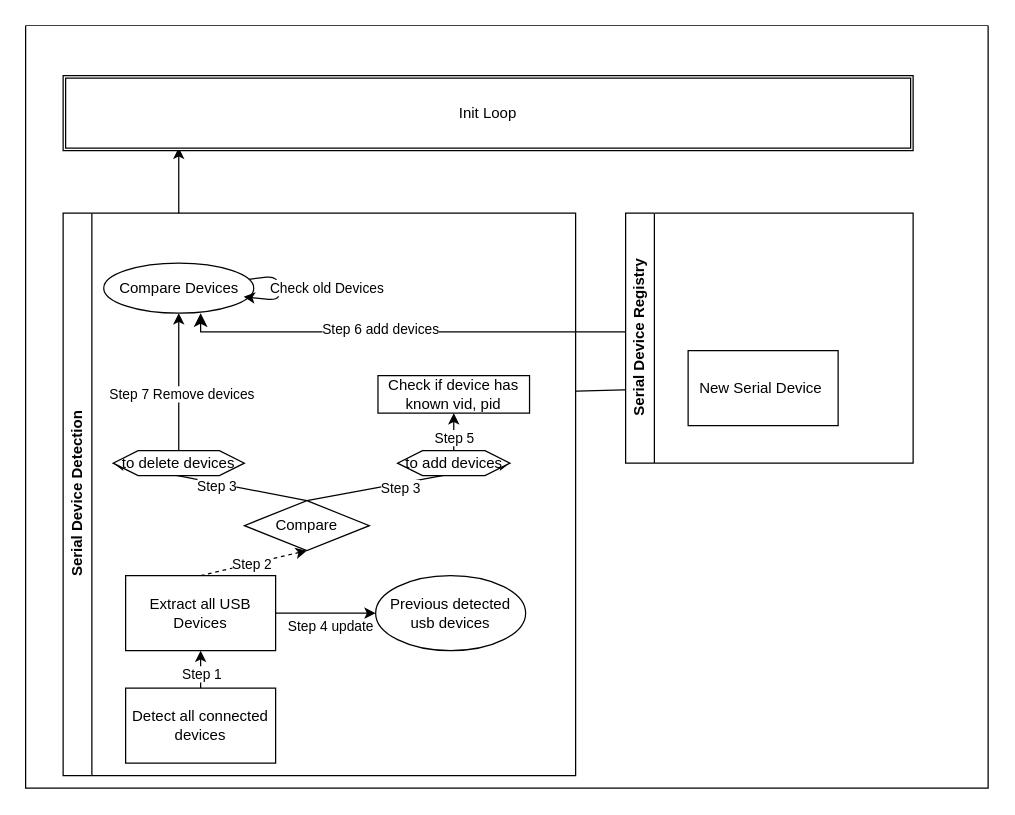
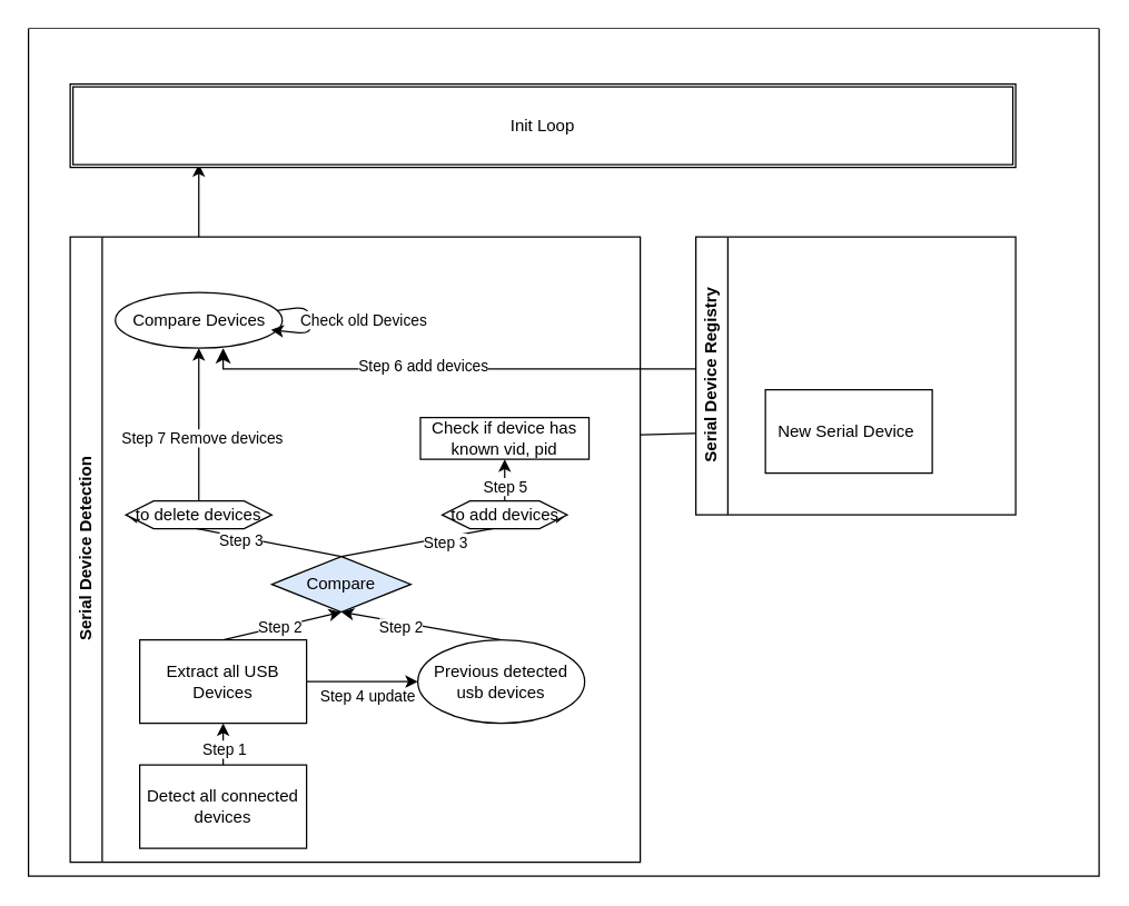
  <mxCell id="0" />
  <mxCell id="1" parent="0" />
  <mxCell id="2" value="" style="swimlane;startSize=0;swimlaneFillColor=default;" vertex="1" parent="1"><mxGeometry x="20" y="20" width="770" height="610" as="geometry" /></mxCell>
  <mxCell id="3" style="edgeStyle=none;html=1;entryX=0.136;entryY=0.96;entryDx=0;entryDy=0;entryPerimeter=0;" parent="1" source="28" target="36" edge="1"><mxGeometry relative="1" as="geometry" /></mxCell>
  <mxCell id="4" style="edgeStyle=none;html=1;entryX=0;entryY=0.5;entryDx=0;entryDy=0;" parent="1" source="25" target="35" edge="1"><mxGeometry relative="1" as="geometry" /></mxCell>
  <mxCell id="5" value="Serial Device Detection" style="swimlane;horizontal=0;whiteSpace=wrap;html=1;swimlaneFillColor=#FFFFFF;" parent="1" vertex="1"><mxGeometry x="50" y="170" width="410" height="450" as="geometry" /></mxCell>
  <mxCell id="6" style="edgeStyle=none;html=1;exitX=0.5;exitY=0;exitDx=0;exitDy=0;entryX=0.5;entryY=1;entryDx=0;entryDy=0;" parent="5" source="8" target="13" edge="1"><mxGeometry relative="1" as="geometry" /></mxCell>
  <mxCell id="7" value="Step 1" style="edgeLabel;html=1;align=center;verticalAlign=middle;resizable=0;points=[];" parent="6" vertex="1" connectable="0"><mxGeometry x="-0.23" relative="1" as="geometry"><mxPoint as="offset" /></mxGeometry></mxCell>
  <mxCell id="8" value="Detect all connected devices" style="rounded=0;whiteSpace=wrap;html=1;" parent="5" vertex="1"><mxGeometry x="50" y="380" width="120" height="60" as="geometry" /></mxCell>
- <mxCell id="9" style="edgeStyle=none;html=1;exitX=0.5;exitY=0;exitDx=0;exitDy=0;entryX=0.5;entryY=1;entryDx=0;entryDy=0;dashed=1;" parent="5" source="13" target="20" edge="1"><mxGeometry relative="1" as="geometry" /></mxCell>
+ <mxCell id="9" style="edgeStyle=none;html=1;exitX=0.5;exitY=0;exitDx=0;exitDy=0;entryX=0.5;entryY=1;entryDx=0;entryDy=0;" parent="5" source="13" target="20" edge="1"><mxGeometry relative="1" as="geometry" /></mxCell>
  <mxCell id="10" value="Step 2" style="edgeLabel;html=1;align=center;verticalAlign=middle;resizable=0;points=[];" parent="9" vertex="1" connectable="0"><mxGeometry x="-0.03" relative="1" as="geometry"><mxPoint as="offset" /></mxGeometry></mxCell>
  <mxCell id="11" style="edgeStyle=none;html=1;entryX=0;entryY=0.5;entryDx=0;entryDy=0;" parent="5" source="13" target="29" edge="1"><mxGeometry relative="1" as="geometry"><mxPoint x="260.0" y="320" as="targetPoint" /></mxGeometry></mxCell>
  <mxCell id="12" value="Step 4 update" style="edgeLabel;html=1;align=center;verticalAlign=middle;resizable=0;points=[];" parent="11" vertex="1" connectable="0"><mxGeometry x="-0.271" y="-2" relative="1" as="geometry"><mxPoint x="14" y="8" as="offset" /></mxGeometry></mxCell>
  <mxCell id="13" value="Extract all USB Devices" style="rounded=0;whiteSpace=wrap;html=1;" parent="5" vertex="1"><mxGeometry x="50" y="290" width="120" height="60" as="geometry" /></mxCell>
+ <mxCell id="14" style="edgeStyle=none;html=1;exitX=0.5;exitY=0;exitDx=0;exitDy=0;entryX=0.5;entryY=1;entryDx=0;entryDy=0;" parent="5" source="29" target="20" edge="1"><mxGeometry relative="1" as="geometry"><mxPoint x="200" y="270" as="targetPoint" /><mxPoint x="320.0" y="350" as="sourcePoint" /></mxGeometry></mxCell>
+ <mxCell id="15" value="Step 2" style="edgeLabel;html=1;align=center;verticalAlign=middle;resizable=0;points=[];" parent="14" vertex="1" connectable="0"><mxGeometry x="0.257" y="3" relative="1" as="geometry"><mxPoint as="offset" /></mxGeometry></mxCell>
  <mxCell id="16" style="edgeStyle=none;html=1;exitX=0.5;exitY=0;exitDx=0;exitDy=0;entryX=1;entryY=0.5;entryDx=0;entryDy=0;" parent="5" source="20" target="21" edge="1"><mxGeometry relative="1" as="geometry" /></mxCell>
  <mxCell id="17" value="Step 3" style="edgeLabel;html=1;align=center;verticalAlign=middle;resizable=0;points=[];" parent="16" vertex="1" connectable="0"><mxGeometry x="-0.089" y="-3" relative="1" as="geometry"><mxPoint as="offset" /></mxGeometry></mxCell>
  <mxCell id="18" style="edgeStyle=none;html=1;exitX=0.5;exitY=0;exitDx=0;exitDy=0;entryX=0;entryY=0.5;entryDx=0;entryDy=0;" parent="5" source="20" target="24" edge="1"><mxGeometry relative="1" as="geometry" /></mxCell>
  <mxCell id="19" value="Step 3" style="edgeLabel;html=1;align=center;verticalAlign=middle;resizable=0;points=[];" parent="18" vertex="1" connectable="0"><mxGeometry x="-0.069" y="2" relative="1" as="geometry"><mxPoint as="offset" /></mxGeometry></mxCell>
- <mxCell id="20" value="Compare" style="rhombus;whiteSpace=wrap;html=1;" parent="5" vertex="1"><mxGeometry x="145" y="230" width="100" height="40" as="geometry" /></mxCell>
+ <mxCell id="20" value="Compare" style="rhombus;whiteSpace=wrap;html=1;fillColor=#dae8fc;" parent="5" vertex="1"><mxGeometry x="145" y="230" width="100" height="40" as="geometry" /></mxCell>
  <mxCell id="21" value="to add devices&lt;span style=&quot;font-family: monospace; font-size: 0px; text-align: start; text-wrap-mode: nowrap;&quot;&gt;%3CmxGraphModel%3E%3Croot%3E%3CmxCell%20id%3D%220%22%2F%3E%3CmxCell%20id%3D%221%22%20parent%3D%220%22%2F%3E%3CmxCell%20id%3D%222%22%20value%3D%22Connected%20Devices%22%20style%3D%22rounded%3D0%3BwhiteSpace%3Dwrap%3Bhtml%3D1%3B%22%20vertex%3D%221%22%20parent%3D%221%22%3E%3CmxGeometry%20x%3D%22240%22%20y%3D%22460%22%20width%3D%22120%22%20height%3D%2260%22%20as%3D%22geometry%22%2F%3E%3C%2FmxCell%3E%3C%2Froot%3E%3C%2FmxGraphModel%3E&lt;/span&gt;" style="shape=hexagon;perimeter=hexagonPerimeter2;whiteSpace=wrap;html=1;fixedSize=1;" parent="5" vertex="1"><mxGeometry x="267.5" y="190" width="90" height="20" as="geometry" /></mxCell>
  <mxCell id="22" style="edgeStyle=none;html=1;exitX=0.5;exitY=0;exitDx=0;exitDy=0;entryX=0.5;entryY=1;entryDx=0;entryDy=0;" parent="5" source="24" target="28" edge="1"><mxGeometry relative="1" as="geometry"><mxPoint x="270.0" y="70" as="targetPoint" /></mxGeometry></mxCell>
  <mxCell id="23" value="&lt;span style=&quot;color: rgb(0, 0, 0);&quot;&gt;Step 7 Remove devices&lt;/span&gt;" style="edgeLabel;html=1;align=center;verticalAlign=middle;resizable=0;points=[];" parent="22" vertex="1" connectable="0"><mxGeometry x="-0.157" y="-2" relative="1" as="geometry"><mxPoint as="offset" /></mxGeometry></mxCell>
  <mxCell id="24" value="to delete devices" style="shape=hexagon;perimeter=hexagonPerimeter2;whiteSpace=wrap;html=1;fixedSize=1;" parent="5" vertex="1"><mxGeometry x="40" y="190" width="105" height="20" as="geometry" /></mxCell>
  <mxCell id="25" value="Check if device has known vid, pid" style="rounded=0;whiteSpace=wrap;html=1;" parent="5" vertex="1"><mxGeometry x="251.88" y="130" width="121.25" height="30" as="geometry" /></mxCell>
  <mxCell id="26" style="edgeStyle=none;html=1;exitX=0.5;exitY=0;exitDx=0;exitDy=0;" parent="5" source="21" target="25" edge="1"><mxGeometry relative="1" as="geometry"><mxPoint x="100.121" y="170" as="targetPoint" /></mxGeometry></mxCell>
  <mxCell id="27" value="Step 5" style="edgeLabel;html=1;align=center;verticalAlign=middle;resizable=0;points=[];" parent="26" vertex="1" connectable="0"><mxGeometry x="-0.251" relative="1" as="geometry"><mxPoint as="offset" /></mxGeometry></mxCell>
  <mxCell id="28" value="&lt;span style=&quot;color: rgb(0, 0, 0);&quot;&gt;Compare Devices&lt;/span&gt;" style="ellipse;whiteSpace=wrap;html=1;" parent="5" vertex="1"><mxGeometry x="32.5" y="40" width="120" height="40" as="geometry" /></mxCell>
  <mxCell id="29" value="&lt;span style=&quot;color: rgb(0, 0, 0);&quot;&gt;Previous detected usb devices&lt;/span&gt;" style="ellipse;whiteSpace=wrap;html=1;" parent="5" vertex="1"><mxGeometry x="250" y="290" width="120" height="60" as="geometry" /></mxCell>
  <mxCell id="30" style="edgeStyle=none;html=1;entryX=0.933;entryY=0.67;entryDx=0;entryDy=0;entryPerimeter=0;" parent="5" source="28" target="28" edge="1"><mxGeometry relative="1" as="geometry" /></mxCell>
  <mxCell id="31" value="Check old Devices" style="edgeLabel;html=1;align=center;verticalAlign=middle;resizable=0;points=[];" parent="30" vertex="1" connectable="0"><mxGeometry x="0.127" y="1" relative="1" as="geometry"><mxPoint x="37" y="-7" as="offset" /></mxGeometry></mxCell>
  <mxCell id="32" value="" style="edgeStyle=elbowEdgeStyle;elbow=vertical;endArrow=classic;html=1;curved=0;rounded=0;endSize=8;startSize=8;exitX=0.5;exitY=0;exitDx=0;exitDy=0;entryX=1;entryY=1;entryDx=0;entryDy=0;" parent="5" edge="1" source="35"><mxGeometry width="50" height="50" relative="1" as="geometry"><mxPoint x="555.07" y="120.86" as="sourcePoint" /><mxPoint x="109.996" y="80.002" as="targetPoint" /></mxGeometry></mxCell>
  <mxCell id="33" value="&lt;span style=&quot;color: rgb(0, 0, 0);&quot;&gt;Step 6 add devices&lt;/span&gt;" style="edgeLabel;html=1;align=center;verticalAlign=middle;resizable=0;points=[];" parent="32" vertex="1" connectable="0"><mxGeometry x="0.343" y="-3" relative="1" as="geometry"><mxPoint as="offset" /></mxGeometry></mxCell>
  <mxCell id="34" value="Serial Device Registry" style="swimlane;horizontal=0;whiteSpace=wrap;html=1;swimlaneFillColor=#FFFFFF;" parent="1" vertex="1"><mxGeometry x="500" y="170" width="230" height="200" as="geometry"><mxRectangle x="440" y="330" width="40" height="150" as="alternateBounds" /></mxGeometry></mxCell>
  <mxCell id="35" value="New Serial Device&amp;nbsp;" style="rounded=0;whiteSpace=wrap;html=1;" parent="34" vertex="1"><mxGeometry x="50" y="110" width="120" height="60" as="geometry" /></mxCell>
  <mxCell id="36" value="Init Loop" style="shape=ext;double=1;rounded=0;whiteSpace=wrap;html=1;" parent="1" vertex="1"><mxGeometry x="50" y="60" width="680" height="60" as="geometry" /></mxCell>
